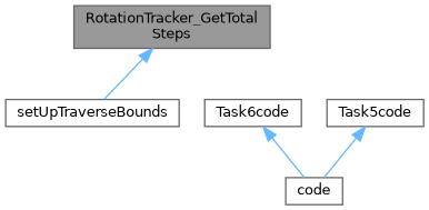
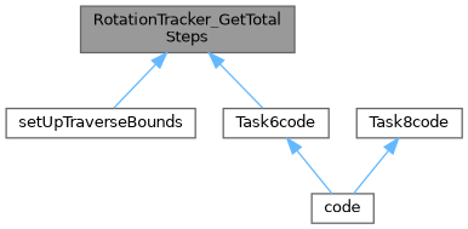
  digraph {
    rankdir=TB
    node [color=grey40 fillcolor=white fontname=Helvetica fontsize=10 shape=box style=filled]
    edge [color=steelblue1 dir=back fontname=Helvetica fontsize=10 labelfontname=Helvetica labelfontsize=10 style=solid]
    n1 [color=gray40 fillcolor=grey60 fontcolor=black height=0.2 label="RotationTracker_GetTotal\lSteps" width=0.4]
    n2 [height=0.2 label=setUpTraverseBounds width=0.4]
    n3 [height=0.2 label=Task6code width=0.4]
    n4 [height=0.2 label=code width=0.4]
-   n5 [height=0.2 label=Task5code width=0.4]
+   n5 [height=0.2 label=Task8code width=0.4]
    n1 -> n2
+   n1 -> n3
    n3 -> n4
    n5 -> n4
  }
